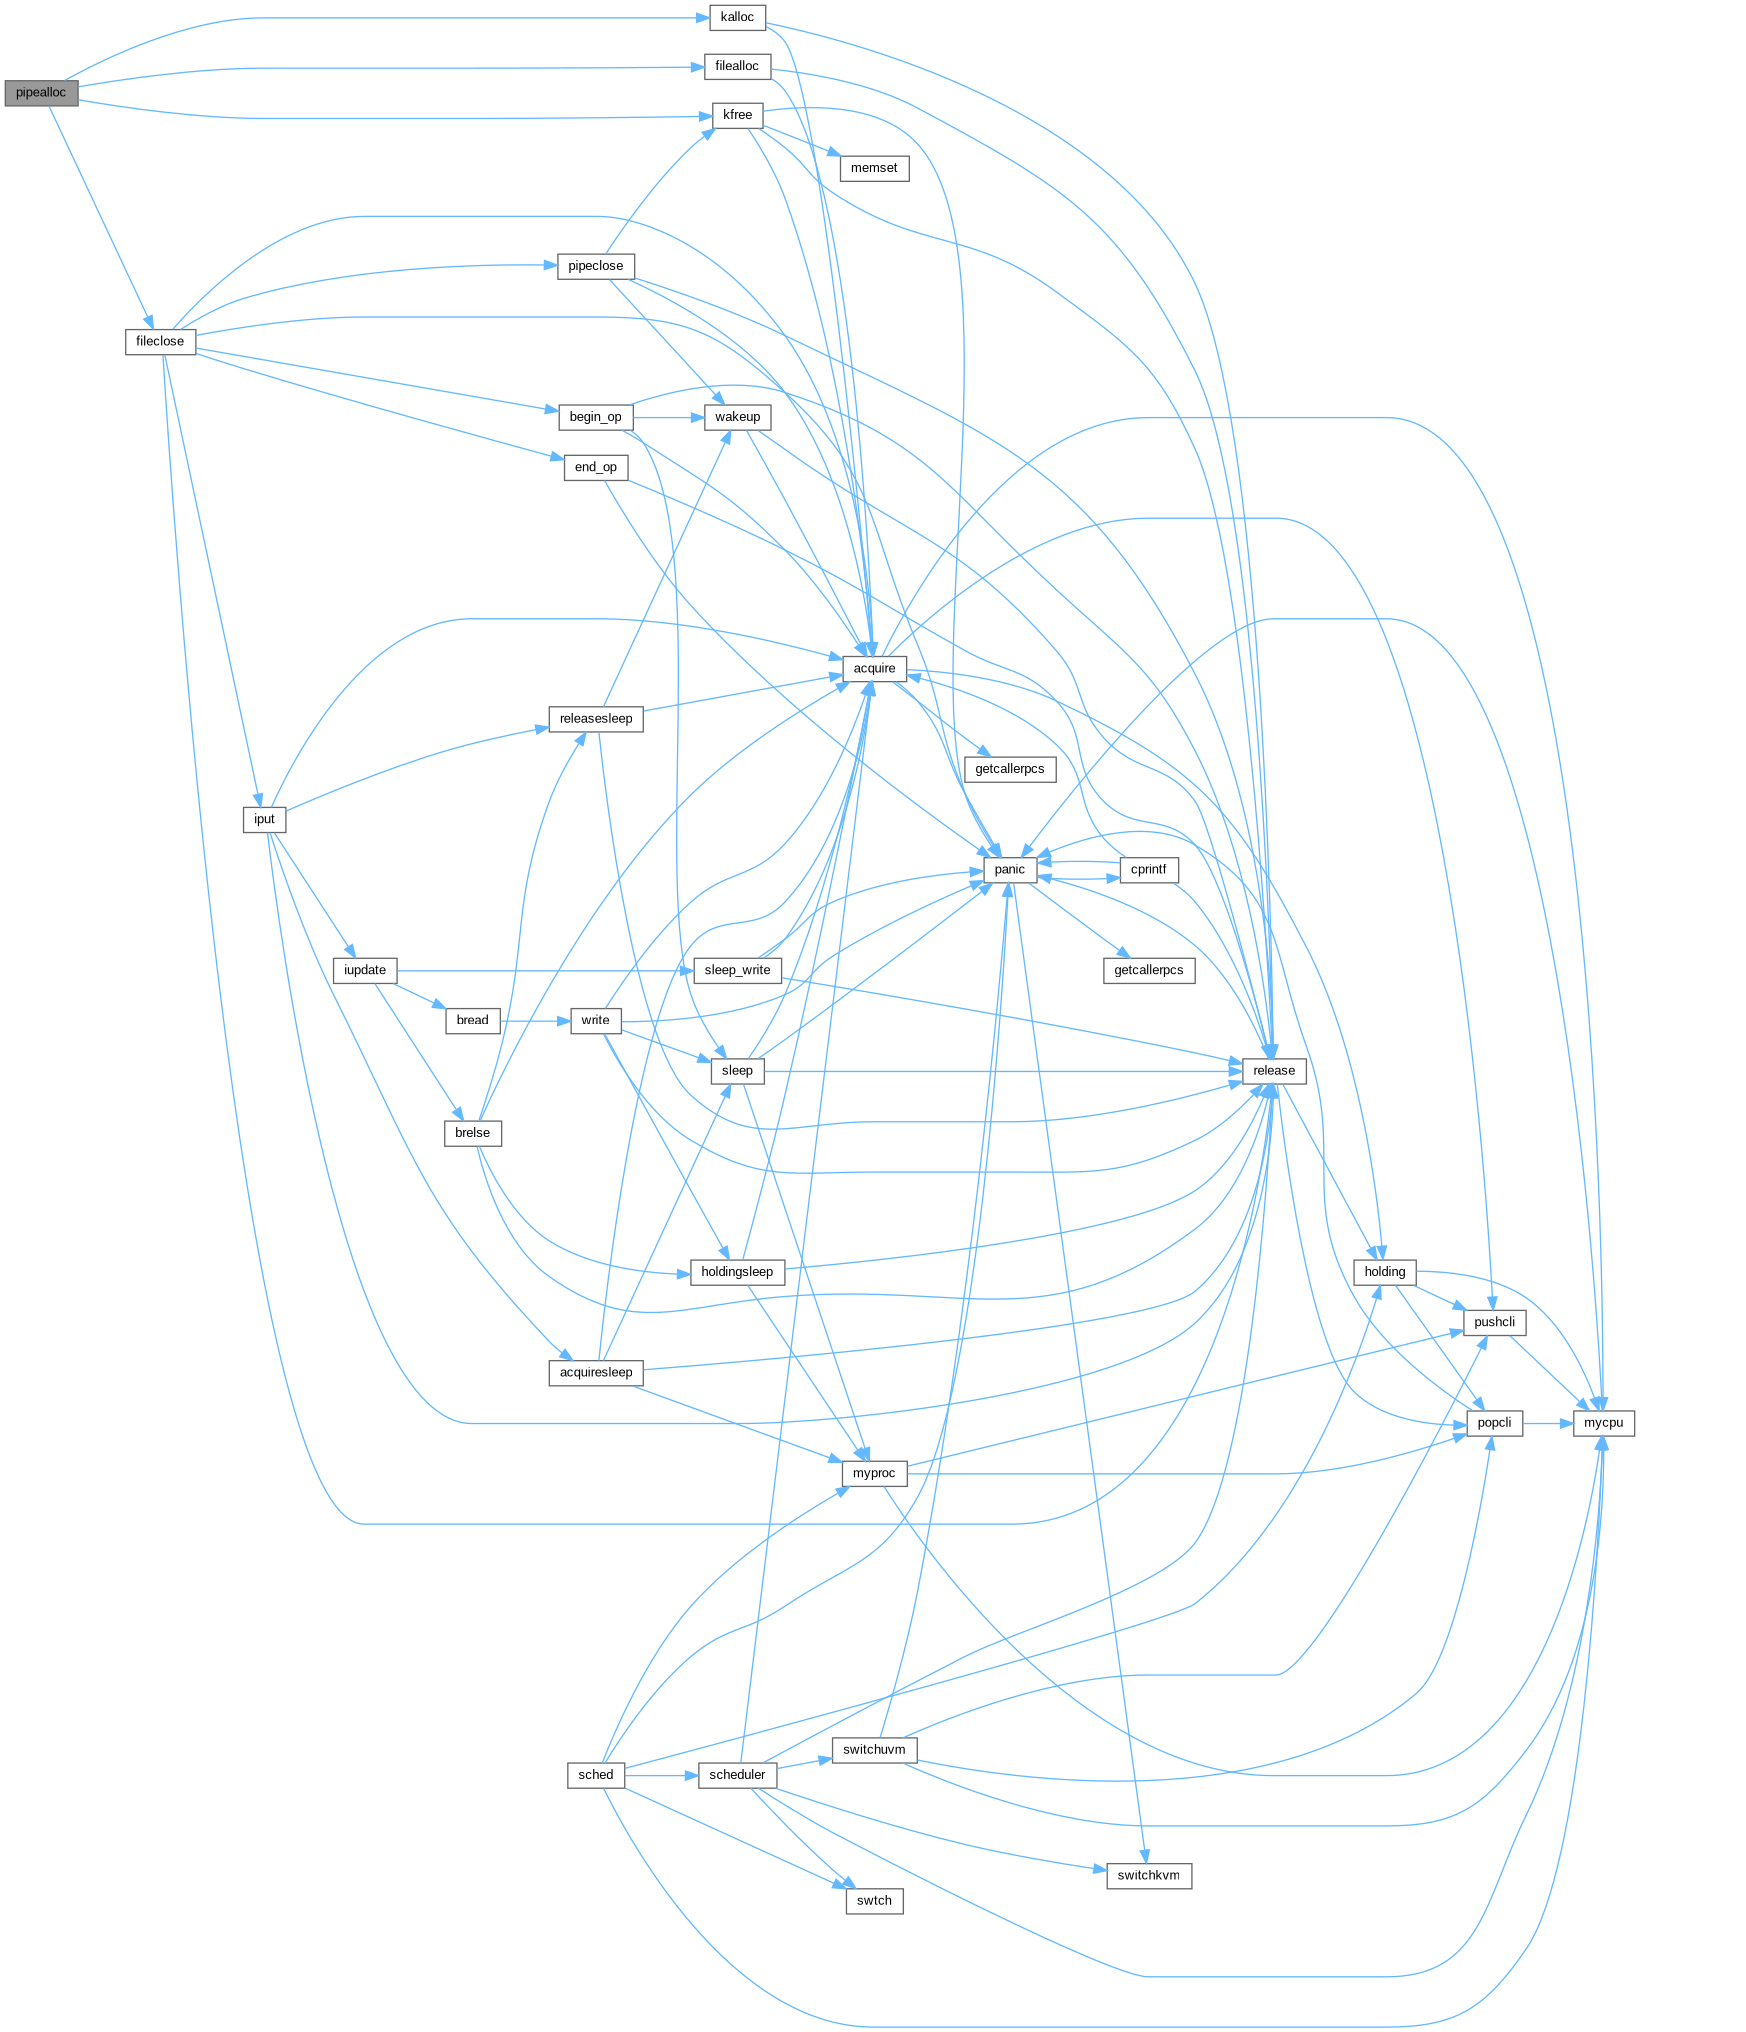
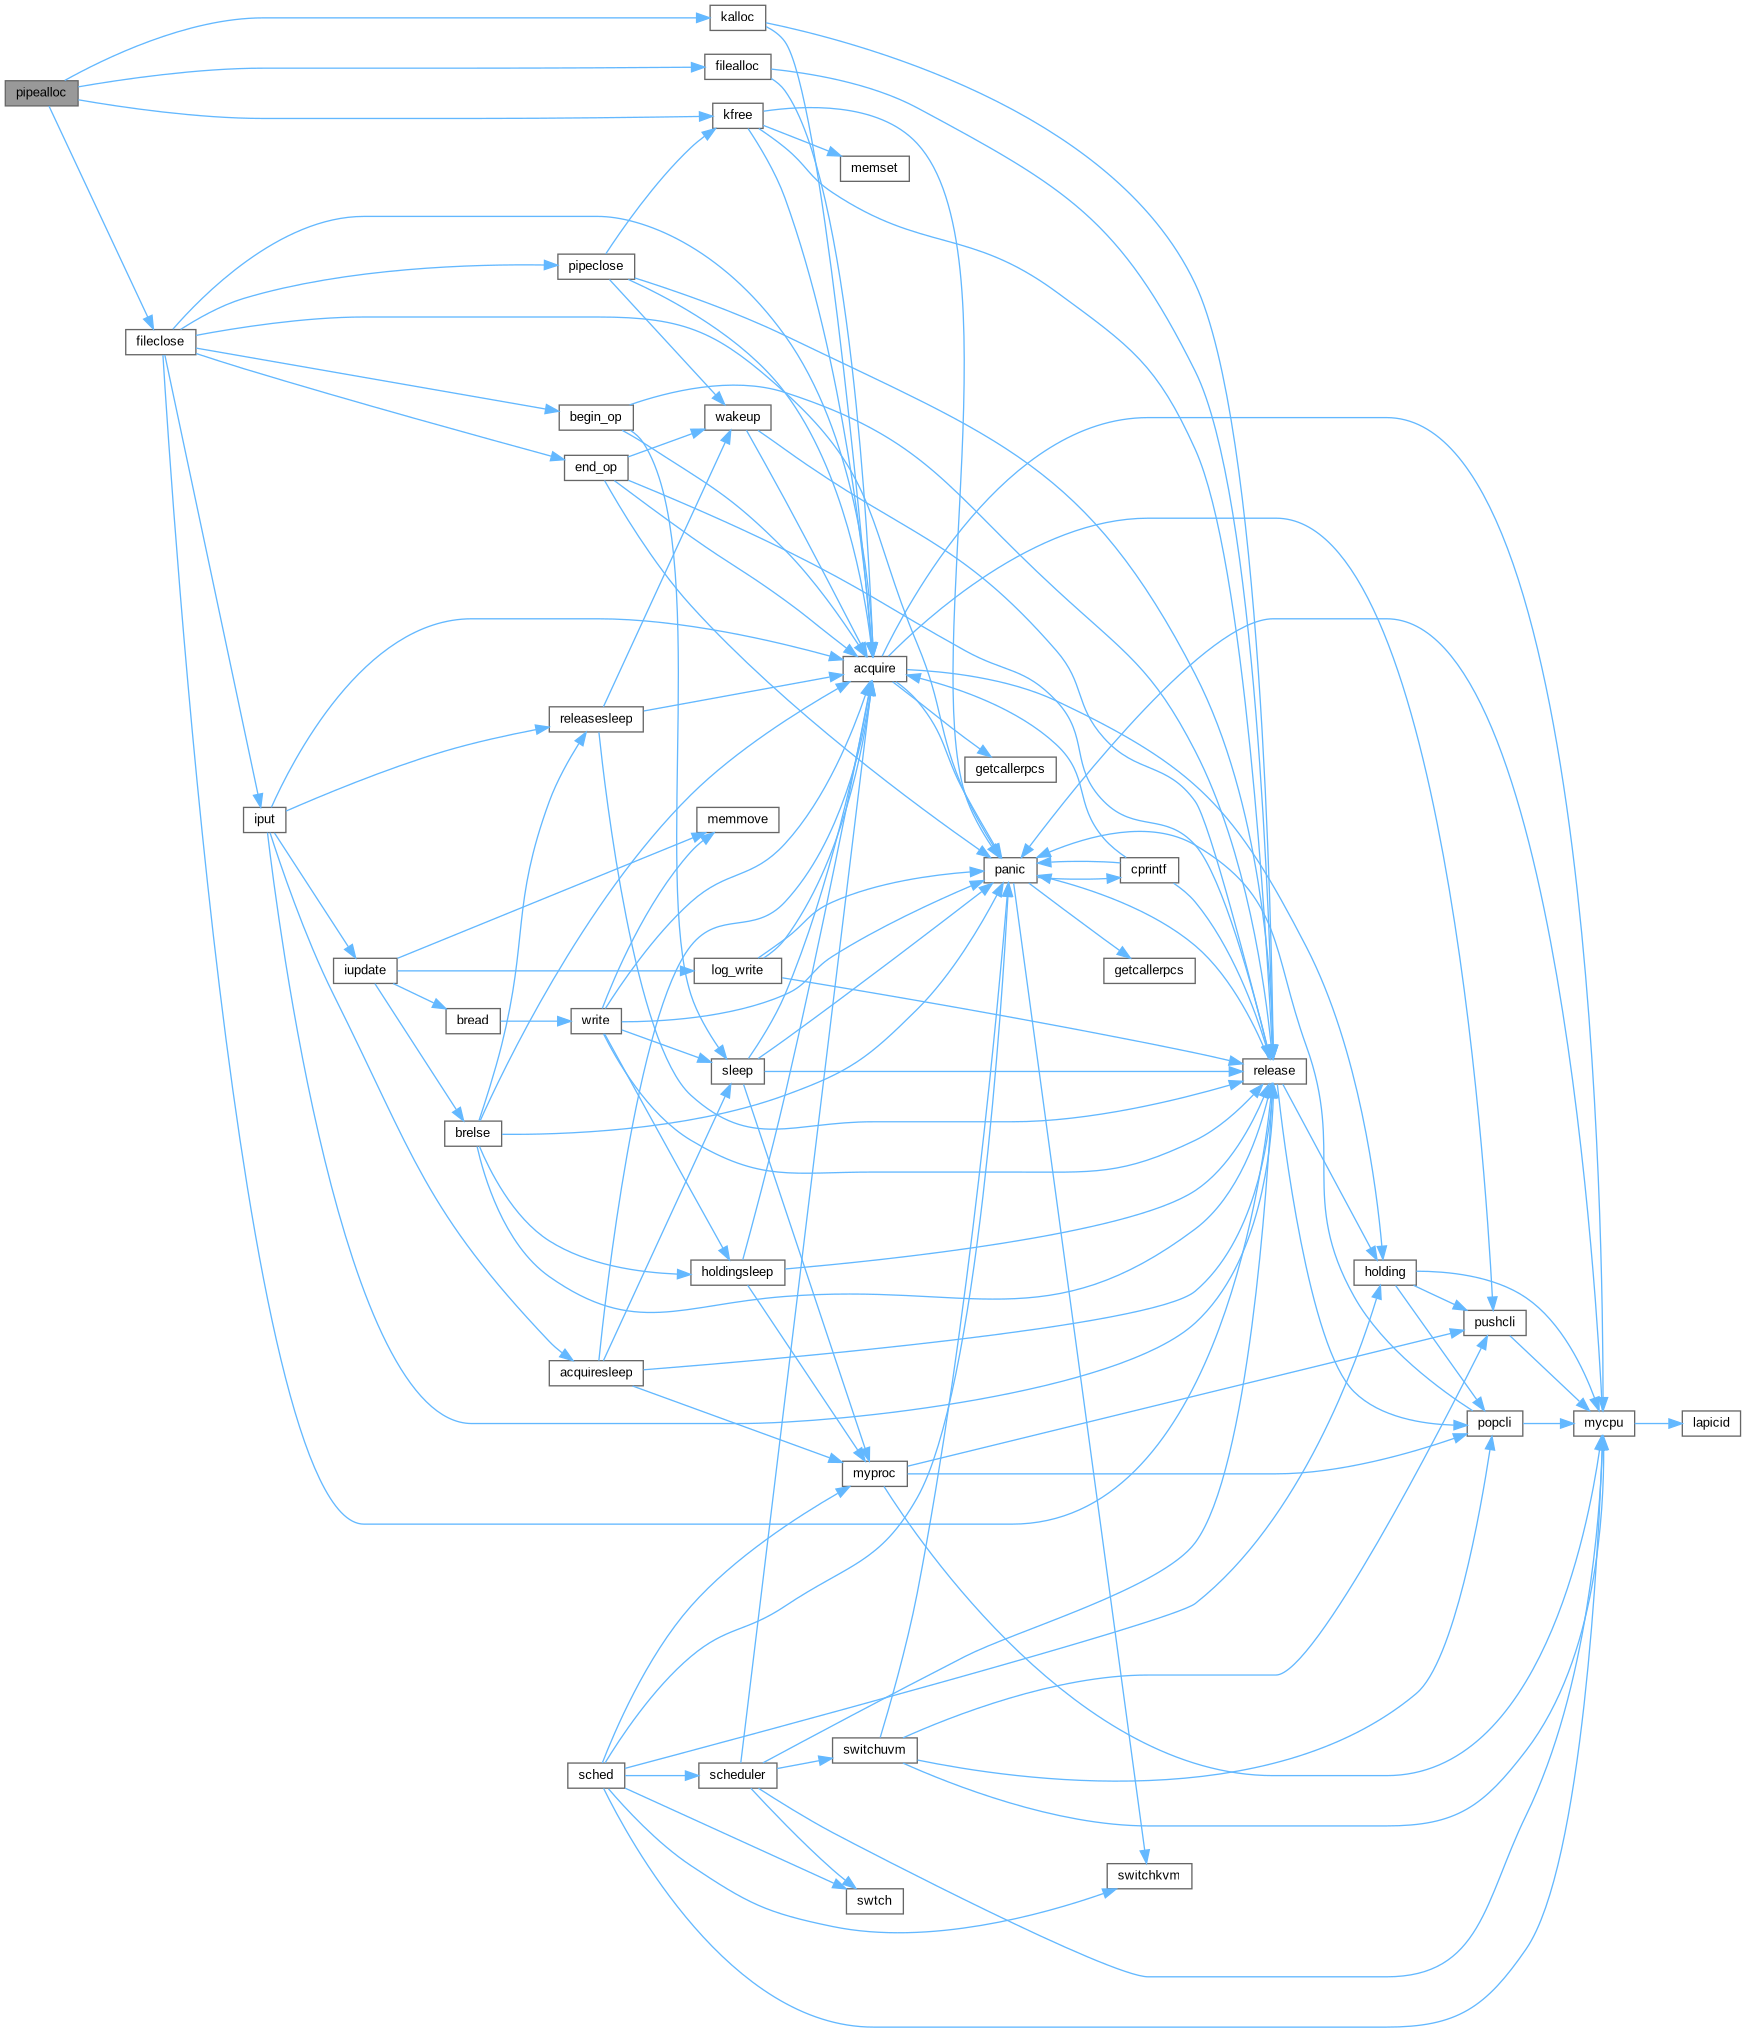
  digraph {
    fontname="Liberation Sans"
    rankdir=LR
    node [color=grey40 fillcolor=white fontname="Liberation Sans" fontsize=10 shape=box style=filled]
    edge [color=steelblue1 fontname="Liberation Sans" fontsize=10 labelfontname=Helvetica labelfontsize=10 style=solid]
    n1 [color=gray40 fillcolor=grey60 fontcolor=black height=0.2 label=pipealloc width=0.4]
    n2 [height=0.2 label=filealloc width=0.4]
    n3 [height=0.2 label=fileclose width=0.4]
    n4 [height=0.2 label=kfree width=0.4]
    n5 [height=0.2 label=kalloc width=0.4]
    n6 [height=0.2 label=acquire width=0.4]
    n7 [height=0.2 label=release width=0.4]
    n8 [height=0.2 label=panic width=0.4]
    n9 [height=0.2 label=begin_op width=0.4]
    n10 [height=0.2 label=end_op width=0.4]
    n11 [height=0.2 label=iput width=0.4]
    n12 [height=0.2 label=pipeclose width=0.4]
    n13 [height=0.2 label=memset width=0.4]
    n14 [height=0.2 label=getcallerpcs width=0.4]
    n15 [height=0.2 label=holding width=0.4]
    n16 [height=0.2 label=mycpu width=0.4]
    n17 [height=0.2 label=pushcli width=0.4]
    n18 [height=0.2 label=popcli width=0.4]
+   n19 [height=0.2 label=lapicid width=0.4]
    n20 [height=0.2 label=cprintf width=0.4]
    n21 [height=0.2 label=getcallerpcs width=0.4]
    n22 [height=0.2 label=switchkvm width=0.4]
    n23 [height=0.2 label=sleep width=0.4]
    n24 [height=0.2 label=wakeup width=0.4]
    n25 [height=0.2 label=acquiresleep width=0.4]
    n26 [height=0.2 label=iupdate width=0.4]
    n27 [height=0.2 label=releasesleep width=0.4]
    n28 [height=0.2 label=myproc width=0.4]
    n29 [height=0.2 label=sched width=0.4]
    n30 [height=0.2 label=scheduler width=0.4]
    n31 [height=0.2 label=swtch width=0.4]
    n32 [height=0.2 label=switchuvm width=0.4]
    n33 [height=0.2 label=bread width=0.4]
+   n34 [height=0.2 label=memmove width=0.4]
    n35 [height=0.2 label=brelse width=0.4]
-   n36 [height=0.2 label=sleep_write width=0.4]
+   n36 [height=0.2 label=log_write width=0.4]
    n37 [height=0.2 label=write width=0.4]
    n38 [height=0.2 label=holdingsleep width=0.4]
    n1 -> n2
    n1 -> n3
    n1 -> n4
    n1 -> n5
    n2 -> n6
    n2 -> n7
    n3 -> n6
    n3 -> n7
    n3 -> n8
    n3 -> n9
    n3 -> n10
    n3 -> n11
    n3 -> n12
    n4 -> n6
    n4 -> n7
    n4 -> n8
    n4 -> n13
    n5 -> n6
    n5 -> n7
    n6 -> n8
    n6 -> n14
    n6 -> n15
    n6 -> n16
    n6 -> n17
    n7 -> n8
    n7 -> n15
    n7 -> n18
    n8 -> n20
    n8 -> n21
    n8 -> n22
    n9 -> n6
    n9 -> n7
    n9 -> n23
+   n10 -> n6
    n10 -> n7
    n10 -> n8
-   n9 -> n24
+   n10 -> n24
    n11 -> n6
    n11 -> n7
    n11 -> n25
    n11 -> n26
    n11 -> n27
    n12 -> n4
    n12 -> n6
    n12 -> n7
    n12 -> n24
    n15 -> n16
    n15 -> n17
    n15 -> n18
    n16 -> n8
+   n16 -> n19
    n17 -> n16
    n18 -> n8
    n18 -> n16
    n20 -> n6
    n20 -> n7
    n20 -> n8
    n23 -> n6
    n23 -> n7
    n23 -> n8
    n23 -> n28
    n24 -> n6
    n24 -> n7
    n25 -> n6
    n25 -> n7
    n25 -> n23
    n25 -> n28
    n26 -> n33
+   n26 -> n34
    n26 -> n35
    n26 -> n36
    n27 -> n6
    n27 -> n7
    n27 -> n24
    n28 -> n16
    n28 -> n17
    n28 -> n18
    n29 -> n8
    n29 -> n15
    n29 -> n16
    n29 -> n28
    n29 -> n30
    n29 -> n31
    n30 -> n6
    n30 -> n7
    n30 -> n16
-   n30 -> n22
+   n29 -> n22
    n30 -> n31
    n30 -> n32
    n32 -> n8
    n32 -> n16
    n32 -> n17
    n32 -> n18
    n33 -> n37
    n35 -> n6
    n35 -> n7
+   n35 -> n8
    n35 -> n27
    n35 -> n38
    n36 -> n6
    n36 -> n7
    n36 -> n8
    n37 -> n6
    n37 -> n7
    n37 -> n8
    n37 -> n23
+   n37 -> n34
    n37 -> n38
    n38 -> n6
    n38 -> n7
    n38 -> n28
  }
